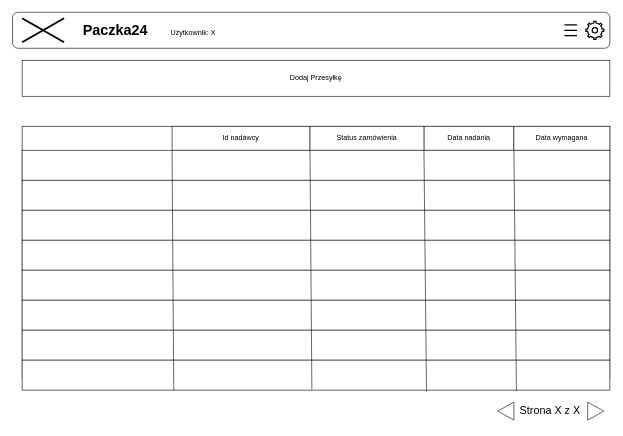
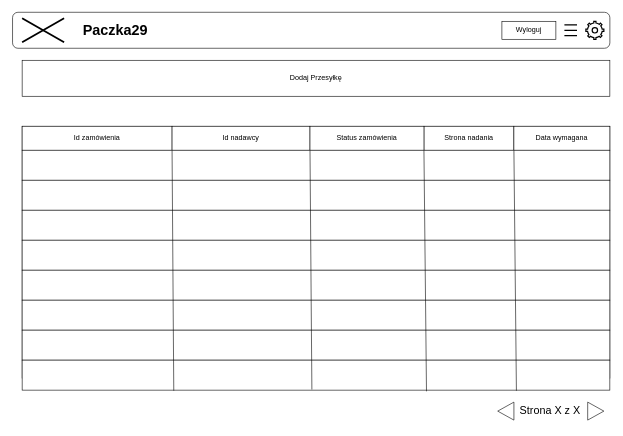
  <mxCell id="0" />
  <mxCell id="1" parent="0" />
  <mxCell id="2" value="" style="rounded=1;whiteSpace=wrap;html=1;" vertex="1" parent="1"><mxGeometry x="20" width="996" height="60" as="geometry" y="20" /></mxCell>
  <mxCell id="3" value="" style="shape=umlDestroy;whiteSpace=wrap;html=1;strokeWidth=3;targetShapes=umlLifeline;" vertex="1" parent="1"><mxGeometry x="36" y="30" width="70" height="40" as="geometry" /></mxCell>
- <mxCell id="4" value="Paczka24" style="text;html=1;align=center;verticalAlign=middle;resizable=0;points=[];autosize=1;strokeColor=none;fillColor=none;fontStyle=1;fontSize=24;" vertex="1" parent="1"><mxGeometry x="126" y="30" width="130" height="40" as="geometry" /></mxCell>
+ <mxCell id="4" value="Paczka29" style="text;html=1;align=center;verticalAlign=middle;resizable=0;points=[];autosize=1;strokeColor=none;fillColor=none;fontStyle=1;fontSize=24;" vertex="1" parent="1"><mxGeometry x="126" y="30" width="130" height="40" as="geometry" /></mxCell>
  <mxCell id="5" value="" style="html=1;verticalLabelPosition=bottom;align=center;labelBackgroundColor=#ffffff;verticalAlign=top;strokeWidth=2;shadow=0;dashed=0;shape=mxgraph.ios7.icons.most_viewed;pointerEvents=1;" vertex="1" parent="1"><mxGeometry x="933" y="38.6" width="28.2" height="22.8" as="geometry" /></mxCell>
- <mxCell id="7" value="Użytkownik: X" style="text;html=1;align=center;verticalAlign=middle;resizable=0;points=[];autosize=1;strokeColor=none;fillColor=none;" vertex="1" parent="1"><mxGeometry x="271" y="38.6" width="100" height="30" as="geometry" /></mxCell>
+ <mxCell id="6" value="Wyloguj" style="rounded=0;whiteSpace=wrap;html=1;" vertex="1" parent="1"><mxGeometry x="836" y="35" width="90" height="30" as="geometry" /></mxCell>
  <mxCell id="8" value="Dodaj Przesyłkę" style="rounded=0;whiteSpace=wrap;html=1;" vertex="1" parent="1"><mxGeometry x="36" y="100" width="980" height="60" as="geometry" /></mxCell>
  <mxCell id="9" value="" style="rounded=0;whiteSpace=wrap;html=1;" vertex="1" parent="1"><mxGeometry x="36" y="210" width="980" height="420" as="geometry" /></mxCell>
+ <mxCell id="10" value="Id zamówienia" style="rounded=0;whiteSpace=wrap;html=1;" vertex="1" parent="1"><mxGeometry x="36" y="210" width="250" height="40" as="geometry" /></mxCell>
  <mxCell id="11" value="Id nadawcy" style="rounded=0;whiteSpace=wrap;html=1;" vertex="1" parent="1"><mxGeometry x="286" y="210" width="230" height="40" as="geometry" /></mxCell>
- <mxCell id="12" value="Data nadania" style="rounded=0;whiteSpace=wrap;html=1;" vertex="1" parent="1"><mxGeometry x="706" y="210" width="150" height="40" as="geometry" /></mxCell>
+ <mxCell id="12" value="Strona nadania" style="rounded=0;whiteSpace=wrap;html=1;" vertex="1" parent="1"><mxGeometry x="706" y="210" width="150" height="40" as="geometry" /></mxCell>
  <mxCell id="13" value="Data wymagana" style="rounded=0;whiteSpace=wrap;html=1;" vertex="1" parent="1"><mxGeometry x="856" y="210" width="160" height="40" as="geometry" /></mxCell>
  <mxCell id="14" value="Status zamówienia" style="rounded=0;whiteSpace=wrap;html=1;" vertex="1" parent="1"><mxGeometry x="516" y="210" width="190" height="40" as="geometry" /></mxCell>
  <mxCell id="15" value="" style="html=1;verticalLabelPosition=bottom;align=center;labelBackgroundColor=#ffffff;verticalAlign=top;strokeWidth=2;strokeColor=#000000;shadow=0;dashed=0;shape=mxgraph.ios7.icons.settings;" vertex="1" parent="1"><mxGeometry x="976" y="35" width="30" height="30" as="geometry" /></mxCell>
  <mxCell id="16" value="" style="rounded=0;whiteSpace=wrap;html=1;" vertex="1" parent="1"><mxGeometry x="36" y="250" width="980" height="50" as="geometry" /></mxCell>
  <mxCell id="17" value="" style="rounded=0;whiteSpace=wrap;html=1;" vertex="1" parent="1"><mxGeometry x="36" y="300" width="980" height="50" as="geometry" /></mxCell>
  <mxCell id="18" value="" style="rounded=0;whiteSpace=wrap;html=1;" vertex="1" parent="1"><mxGeometry x="36" y="350" width="980" height="50" as="geometry" /></mxCell>
  <mxCell id="19" value="" style="rounded=0;whiteSpace=wrap;html=1;" vertex="1" parent="1"><mxGeometry x="36" y="400" width="980" height="50" as="geometry" /></mxCell>
  <mxCell id="20" value="" style="rounded=0;whiteSpace=wrap;html=1;" vertex="1" parent="1"><mxGeometry x="36" y="450" width="980" height="50" as="geometry" /></mxCell>
  <mxCell id="21" value="" style="rounded=0;whiteSpace=wrap;html=1;" vertex="1" parent="1"><mxGeometry x="36" y="500" width="980" height="50" as="geometry" /></mxCell>
  <mxCell id="22" value="" style="rounded=0;whiteSpace=wrap;html=1;" vertex="1" parent="1"><mxGeometry x="36" y="550" width="980" height="50" as="geometry" /></mxCell>
  <mxCell id="23" value="" style="rounded=0;whiteSpace=wrap;html=1;" vertex="1" parent="1"><mxGeometry x="36" y="600" width="980" height="50" as="geometry" /></mxCell>
  <mxCell id="24" value="" style="endArrow=none;html=1;rounded=0;entryX=0;entryY=1;entryDx=0;entryDy=0;exitX=0.258;exitY=1.02;exitDx=0;exitDy=0;exitPerimeter=0;" edge="1" parent="1" source="23" target="11"><mxGeometry width="50" height="50" relative="1" as="geometry"><mxPoint x="286" y="640" as="sourcePoint" /><mxPoint x="456" y="550" as="targetPoint" /></mxGeometry></mxCell>
  <mxCell id="25" value="" style="endArrow=none;html=1;rounded=0;entryX=0;entryY=1;entryDx=0;entryDy=0;exitX=0.493;exitY=0.98;exitDx=0;exitDy=0;exitPerimeter=0;" edge="1" parent="1" source="23" target="14"><mxGeometry width="50" height="50" relative="1" as="geometry"><mxPoint x="406" y="600" as="sourcePoint" /><mxPoint x="456" y="550" as="targetPoint" /></mxGeometry></mxCell>
  <mxCell id="26" value="" style="endArrow=none;html=1;rounded=0;entryX=0;entryY=1;entryDx=0;entryDy=0;exitX=0.688;exitY=1.04;exitDx=0;exitDy=0;exitPerimeter=0;" edge="1" parent="1" source="23" target="12"><mxGeometry width="50" height="50" relative="1" as="geometry"><mxPoint x="406" y="600" as="sourcePoint" /><mxPoint x="456" y="550" as="targetPoint" /></mxGeometry></mxCell>
  <mxCell id="27" value="" style="endArrow=none;html=1;rounded=0;entryX=0;entryY=1;entryDx=0;entryDy=0;exitX=0.841;exitY=1.02;exitDx=0;exitDy=0;exitPerimeter=0;" edge="1" parent="1" source="23" target="13"><mxGeometry width="50" height="50" relative="1" as="geometry"><mxPoint x="406" y="600" as="sourcePoint" /><mxPoint x="456" y="550" as="targetPoint" /></mxGeometry></mxCell>
  <mxCell id="28" value="" style="triangle;whiteSpace=wrap;html=1;" vertex="1" parent="1"><mxGeometry x="979" y="670" width="27" height="30" as="geometry" /></mxCell>
  <mxCell id="29" value="" style="triangle;whiteSpace=wrap;html=1;rotation=-180;" vertex="1" parent="1"><mxGeometry x="829" y="670" width="27" height="30" as="geometry" /></mxCell>
  <mxCell id="30" value="Strona X z X" style="text;html=1;align=center;verticalAlign=middle;resizable=0;points=[];autosize=1;strokeColor=none;fillColor=none;fontSize=18;" vertex="1" parent="1"><mxGeometry x="856" y="665" width="120" height="40" as="geometry" /></mxCell>
